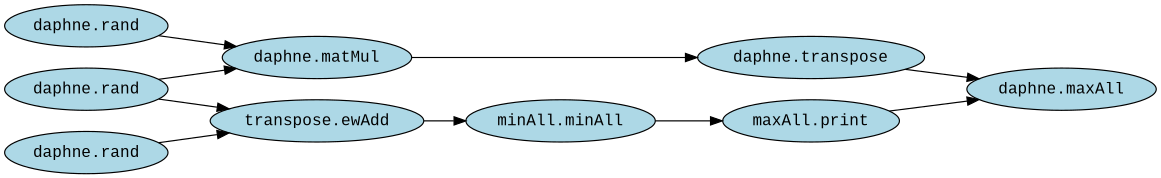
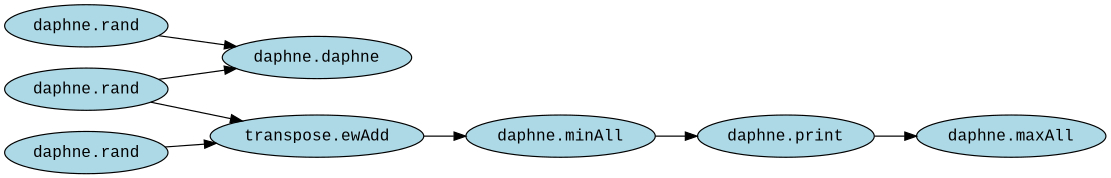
  digraph {
    compound=true
    fontname="Liberation Mono"
    rankdir=LR
    node [fillcolor=lightblue fontname="Liberation Mono" shape=ellipse style=filled]
    edge [fontname="Liberation Mono" style=solid]
    n1 [label="daphne.rand"]
-   n2 [label="daphne.matMul"]
-   n3 [label="daphne.transpose"]
+   n2 [label="daphne.daphne"]
    n4 [label="daphne.rand"]
    n5 [label="transpose.ewAdd"]
-   n6 [label="minAll.minAll"]
+   n6 [label="daphne.minAll"]
    n7 [label="daphne.rand"]
    n8 [label="daphne.maxAll"]
-   n9 [label="maxAll.print"]
+   n9 [label="daphne.print"]
    n1 -> n2
-   n2 -> n3
-   n3 -> n8
    n4 -> n2
    n4 -> n5
    n5 -> n6
    n6 -> n9
    n7 -> n5
    n9 -> n8
  }
